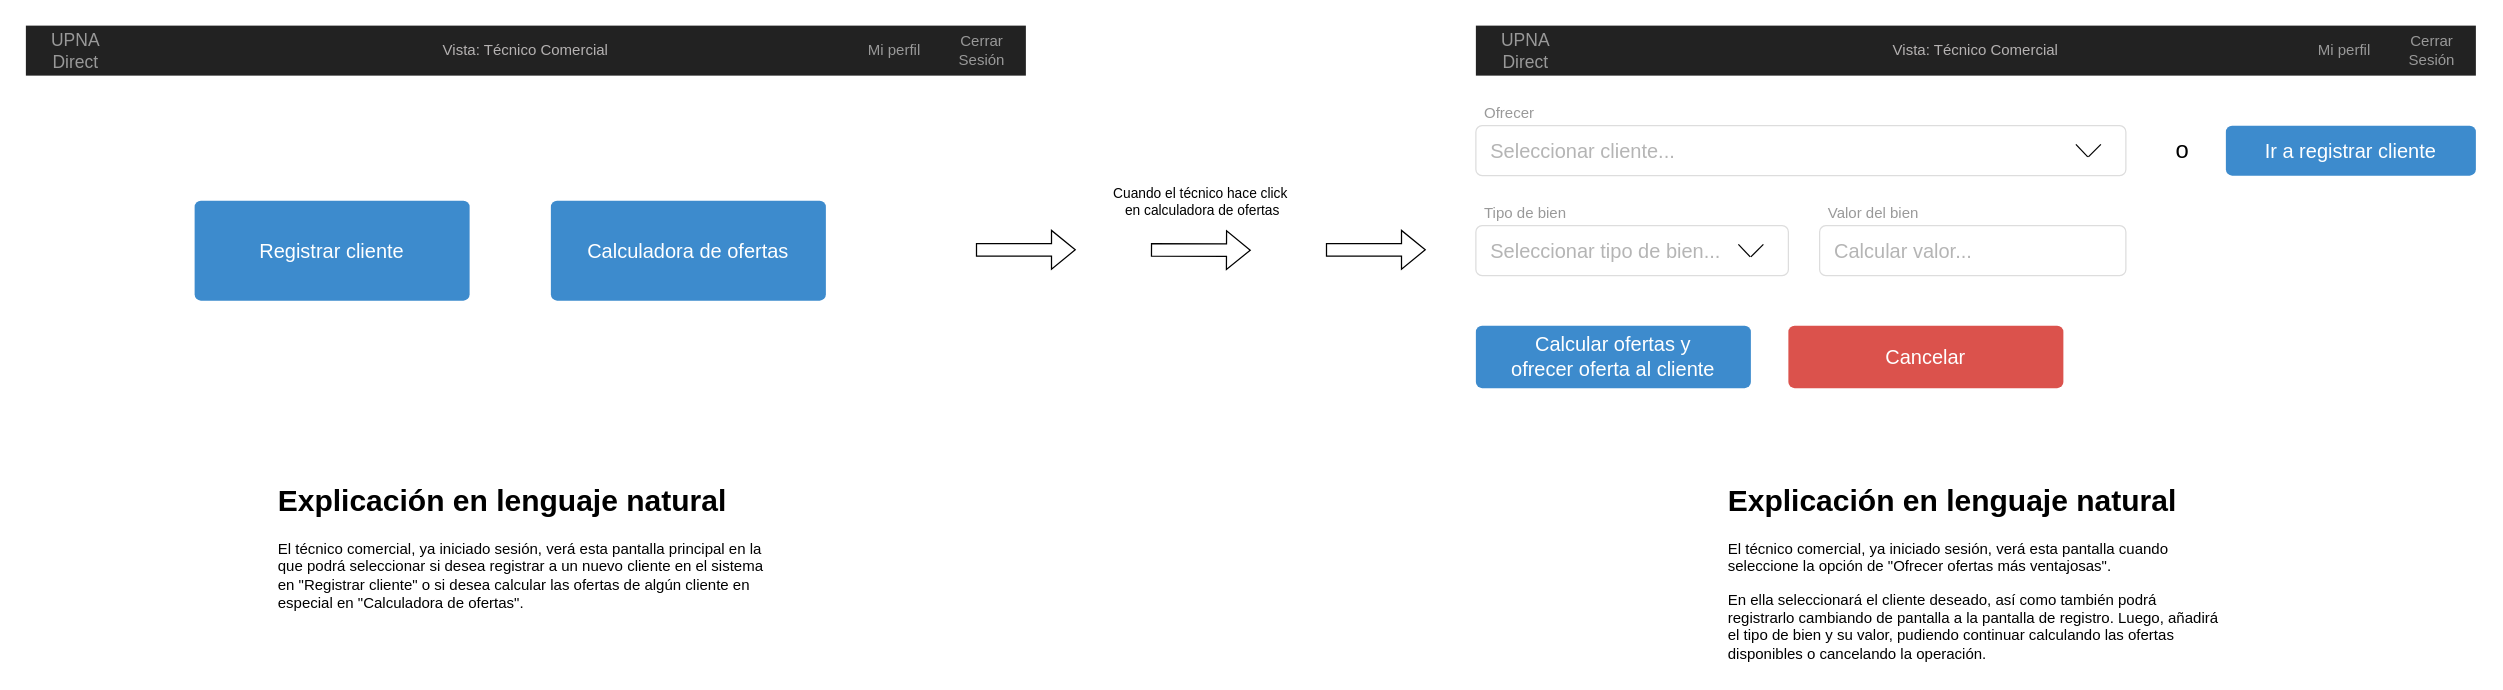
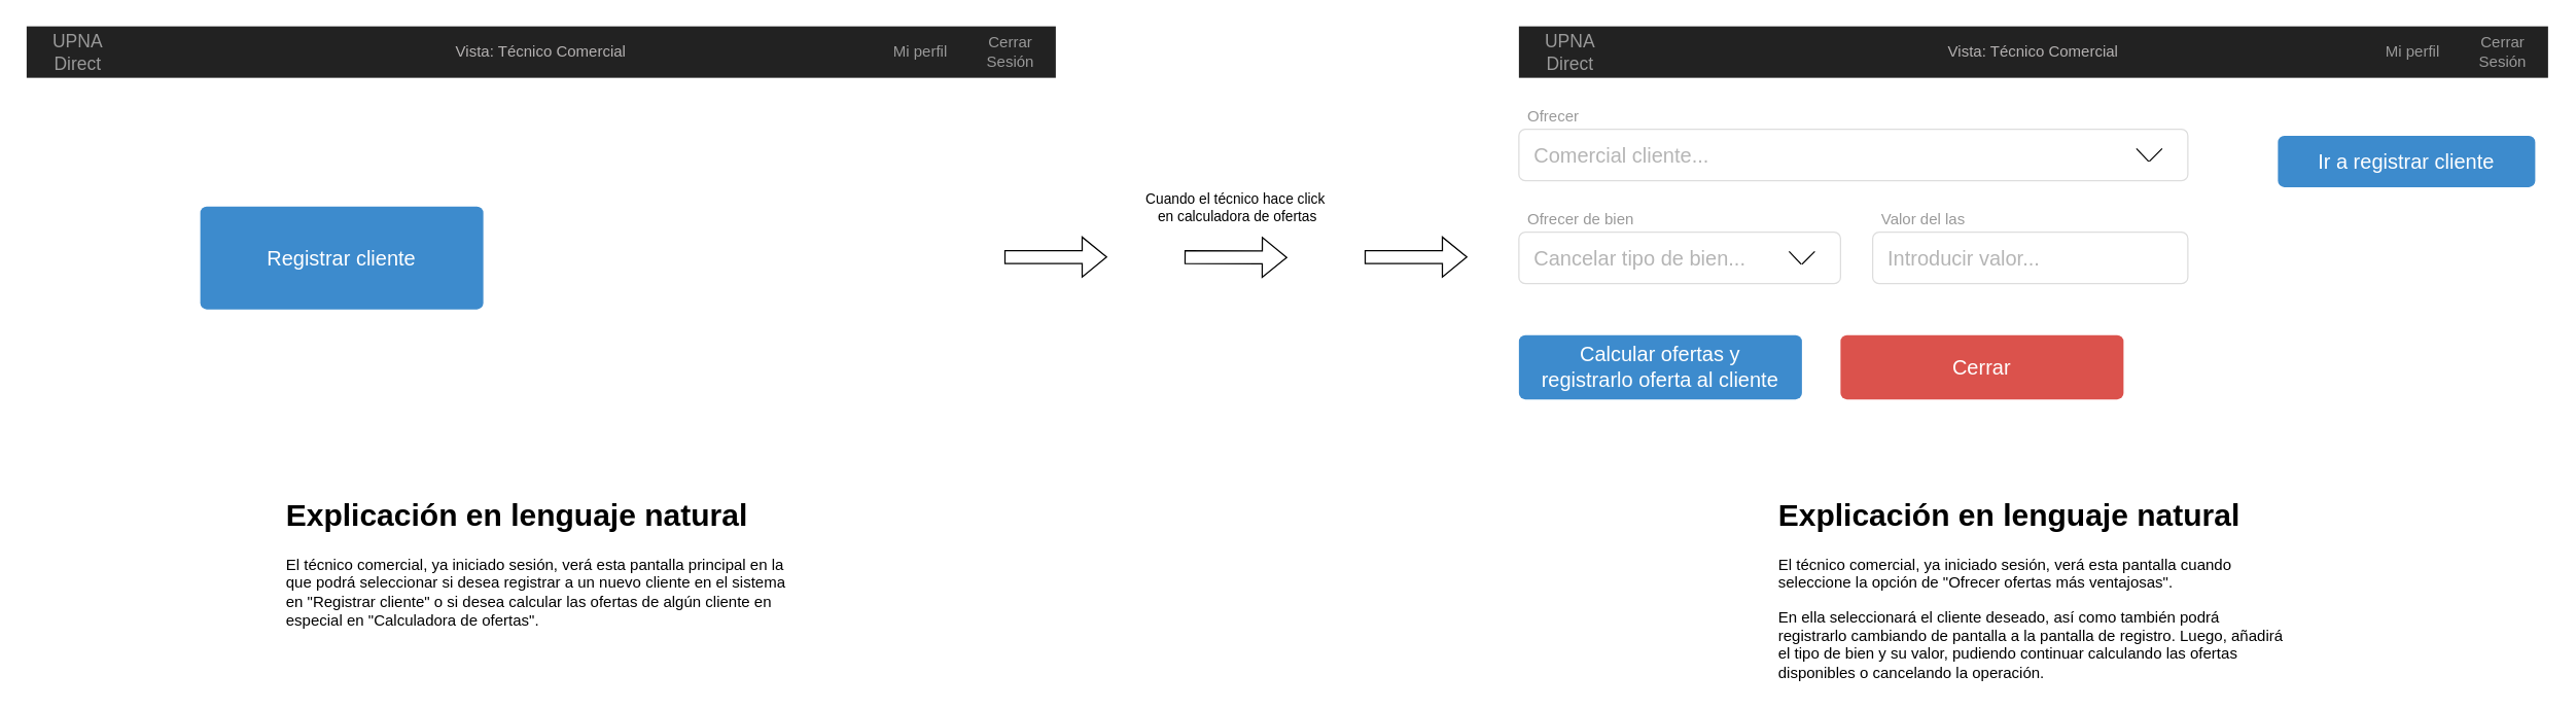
  <mxCell id="0" style=";html=1;" />
  <mxCell id="1" style=";html=1;" parent="0" />
  <mxCell id="2" value="&lt;font color=&quot;#b5b2b2&quot;&gt;Vista: Técnico Comercial&lt;/font&gt;" style="html=1;shadow=0;dashed=0;shape=mxgraph.bootstrap.rect;fillColor=#222222;strokeColor=none;whiteSpace=wrap;rounded=0;fontSize=12;fontColor=#000000;align=center;" parent="1" vertex="1"><mxGeometry x="1180" y="20" width="800" height="40" as="geometry" /></mxCell>
  <mxCell id="3" value="UPNA Direct" style="html=1;shadow=0;dashed=0;fillColor=none;strokeColor=none;shape=mxgraph.bootstrap.rect;fontColor=#999999;fontSize=14;whiteSpace=wrap;" parent="2" vertex="1"><mxGeometry width="80" height="40" as="geometry" /></mxCell>
  <mxCell id="4" value="Mi perfil" style="html=1;shadow=0;dashed=0;fillColor=none;strokeColor=none;shape=mxgraph.bootstrap.rect;fontColor=#999999;whiteSpace=wrap;" parent="2" vertex="1"><mxGeometry x="660" width="70" height="40" as="geometry" /></mxCell>
  <mxCell id="5" value="Cerrar Sesión" style="html=1;shadow=0;dashed=0;fillColor=none;strokeColor=none;shape=mxgraph.bootstrap.rect;fontColor=#999999;whiteSpace=wrap;" parent="2" vertex="1"><mxGeometry x="730" width="70" height="40" as="geometry" /></mxCell>
  <mxCell id="6" value="Ofrecer" style="html=1;shadow=0;dashed=0;shape=mxgraph.bootstrap.rect;strokeColor=none;fillColor=none;fontColor=#999999;align=left;spacingLeft=5;whiteSpace=wrap;rounded=0;" parent="1" vertex="1"><mxGeometry x="1180" y="80" width="200" height="20" as="geometry" /></mxCell>
- <mxCell id="7" value="Seleccionar cliente..." style="html=1;shadow=0;dashed=0;shape=mxgraph.bootstrap.rrect;rSize=5;strokeColor=#dddddd;;align=left;spacingLeft=10;fontSize=16;whiteSpace=wrap;rounded=0;fontColor=#B5B5B5;" parent="1" vertex="1"><mxGeometry x="1180" y="100" width="520" height="40" as="geometry" /></mxCell>
- <mxCell id="8" value="Tipo de bien" style="html=1;shadow=0;dashed=0;shape=mxgraph.bootstrap.rect;strokeColor=none;fillColor=none;fontColor=#999999;align=left;spacingLeft=5;whiteSpace=wrap;rounded=0;" parent="1" vertex="1"><mxGeometry x="1180" y="160" width="200" height="20" as="geometry" /></mxCell>
- <mxCell id="9" value="Seleccionar tipo de bien..." style="html=1;shadow=0;dashed=0;shape=mxgraph.bootstrap.rrect;rSize=5;strokeColor=#dddddd;align=left;spacingLeft=10;fontSize=16;whiteSpace=wrap;rounded=0;fontColor=#B5B5B5;" parent="1" vertex="1"><mxGeometry x="1180" y="180" width="250" height="40" as="geometry" /></mxCell>
- <mxCell id="10" value="Calcular ofertas y&lt;div&gt;&lt;span style=&quot;background-color: initial;&quot;&gt;ofrecer oferta al cliente&lt;/span&gt;&lt;/div&gt;" style="html=1;shadow=0;dashed=0;shape=mxgraph.bootstrap.rrect;align=center;rSize=5;strokeColor=none;fillColor=#3D8BCD;fontColor=#ffffff;fontSize=16;whiteSpace=wrap;rounded=0;" parent="1" vertex="1"><mxGeometry x="1180" y="260" width="220" height="50" as="geometry" /></mxCell>
- <mxCell id="11" value="Cancelar" style="html=1;shadow=0;dashed=0;shape=mxgraph.bootstrap.rrect;align=center;rSize=5;strokeColor=none;fillColor=#DB524C;fontColor=#ffffff;fontSize=16;whiteSpace=wrap;rounded=0;" parent="1" vertex="1"><mxGeometry x="1430" y="260" width="220" height="50" as="geometry" /></mxCell>
- <mxCell id="12" value="Valor del bien" style="html=1;shadow=0;dashed=0;shape=mxgraph.bootstrap.rect;strokeColor=none;fillColor=none;fontColor=#999999;align=left;spacingLeft=5;whiteSpace=wrap;rounded=0;" parent="1" vertex="1"><mxGeometry x="1455" y="160" width="200" height="20" as="geometry" /></mxCell>
- <mxCell id="13" value="Calcular valor..." style="html=1;shadow=0;dashed=0;shape=mxgraph.bootstrap.rrect;rSize=5;strokeColor=#dddddd;align=left;spacingLeft=10;fontSize=16;whiteSpace=wrap;rounded=0;fontColor=#B5B5B5;" parent="1" vertex="1"><mxGeometry x="1455" y="180" width="245" height="40" as="geometry" /></mxCell>
- <mxCell id="14" value="&lt;div style=&quot;&quot;&gt;&lt;span style=&quot;background-color: initial;&quot;&gt;&lt;font style=&quot;font-size: 19px;&quot;&gt;o&lt;/font&gt;&lt;/span&gt;&lt;/div&gt;" style="text;html=1;align=center;verticalAlign=middle;resizable=0;points=[];autosize=1;strokeColor=none;fillColor=none;" parent="1" vertex="1"><mxGeometry x="1730" y="100" width="30" height="40" as="geometry" /></mxCell>
- <mxCell id="15" value="Ir a registrar cliente" style="html=1;shadow=0;dashed=0;shape=mxgraph.bootstrap.rrect;align=center;rSize=5;strokeColor=none;fillColor=#3D8BCD;fontColor=#ffffff;fontSize=16;whiteSpace=wrap;rounded=0;" parent="1" vertex="1"><mxGeometry x="1780" y="100" width="200" height="40" as="geometry" /></mxCell>
+ <mxCell id="7" value="Comercial cliente..." style="html=1;shadow=0;dashed=0;shape=mxgraph.bootstrap.rrect;rSize=5;strokeColor=#dddddd;;align=left;spacingLeft=10;fontSize=16;whiteSpace=wrap;rounded=0;fontColor=#B5B5B5;" parent="1" vertex="1"><mxGeometry x="1180" y="100" width="520" height="40" as="geometry" /></mxCell>
+ <mxCell id="8" value="Ofrecer de bien" style="html=1;shadow=0;dashed=0;shape=mxgraph.bootstrap.rect;strokeColor=none;fillColor=none;fontColor=#999999;align=left;spacingLeft=5;whiteSpace=wrap;rounded=0;" parent="1" vertex="1"><mxGeometry x="1180" y="160" width="200" height="20" as="geometry" /></mxCell>
+ <mxCell id="9" value="Cancelar tipo de bien..." style="html=1;shadow=0;dashed=0;shape=mxgraph.bootstrap.rrect;rSize=5;strokeColor=#dddddd;align=left;spacingLeft=10;fontSize=16;whiteSpace=wrap;rounded=0;fontColor=#B5B5B5;" parent="1" vertex="1"><mxGeometry x="1180" y="180" width="250" height="40" as="geometry" /></mxCell>
+ <mxCell id="10" value="Calcular ofertas y&lt;div&gt;&lt;span style=&quot;background-color: initial;&quot;&gt;registrarlo oferta al cliente&lt;/span&gt;&lt;/div&gt;" style="html=1;shadow=0;dashed=0;shape=mxgraph.bootstrap.rrect;align=center;rSize=5;strokeColor=none;fillColor=#3D8BCD;fontColor=#ffffff;fontSize=16;whiteSpace=wrap;rounded=0;" parent="1" vertex="1"><mxGeometry x="1180" y="260" width="220" height="50" as="geometry" /></mxCell>
+ <mxCell id="11" value="Cerrar" style="html=1;shadow=0;dashed=0;shape=mxgraph.bootstrap.rrect;align=center;rSize=5;strokeColor=none;fillColor=#DB524C;fontColor=#ffffff;fontSize=16;whiteSpace=wrap;rounded=0;" parent="1" vertex="1"><mxGeometry x="1430" y="260" width="220" height="50" as="geometry" /></mxCell>
+ <mxCell id="12" value="Valor del las" style="html=1;shadow=0;dashed=0;shape=mxgraph.bootstrap.rect;strokeColor=none;fillColor=none;fontColor=#999999;align=left;spacingLeft=5;whiteSpace=wrap;rounded=0;" parent="1" vertex="1"><mxGeometry x="1455" y="160" width="200" height="20" as="geometry" /></mxCell>
+ <mxCell id="13" value="Introducir valor..." style="html=1;shadow=0;dashed=0;shape=mxgraph.bootstrap.rrect;rSize=5;strokeColor=#dddddd;align=left;spacingLeft=10;fontSize=16;whiteSpace=wrap;rounded=0;fontColor=#B5B5B5;" parent="1" vertex="1"><mxGeometry x="1455" y="180" width="245" height="40" as="geometry" /></mxCell>
+ <mxCell id="15" value="Ir a registrar cliente" style="html=1;shadow=0;dashed=0;shape=mxgraph.bootstrap.rrect;align=center;rSize=5;strokeColor=none;fillColor=#3D8BCD;fontColor=#ffffff;fontSize=16;whiteSpace=wrap;rounded=0;" parent="1" vertex="1"><mxGeometry x="1770" y="105" width="200" height="40" as="geometry" /></mxCell>
  <mxCell id="16" value="" style="endArrow=none;html=1;rounded=0;" parent="1" edge="1"><mxGeometry width="50" height="50" relative="1" as="geometry"><mxPoint x="1670" y="125" as="sourcePoint" /><mxPoint x="1680" y="115" as="targetPoint" /></mxGeometry></mxCell>
  <mxCell id="17" value="" style="endArrow=none;html=1;rounded=0;" parent="1" edge="1"><mxGeometry width="50" height="50" relative="1" as="geometry"><mxPoint x="1669.5" y="125" as="sourcePoint" /><mxPoint x="1660" y="115" as="targetPoint" /></mxGeometry></mxCell>
  <mxCell id="18" value="" style="endArrow=none;html=1;rounded=0;" parent="1" edge="1"><mxGeometry width="50" height="50" relative="1" as="geometry"><mxPoint x="1400" y="205" as="sourcePoint" /><mxPoint x="1410" y="195" as="targetPoint" /></mxGeometry></mxCell>
  <mxCell id="19" value="" style="endArrow=none;html=1;rounded=0;" parent="1" edge="1"><mxGeometry width="50" height="50" relative="1" as="geometry"><mxPoint x="1399.5" y="205" as="sourcePoint" /><mxPoint x="1390" y="195" as="targetPoint" /></mxGeometry></mxCell>
  <mxCell id="20" value="&lt;h1 style=&quot;margin-top: 0px;&quot;&gt;Explicación en lenguaje natural&lt;/h1&gt;&lt;p&gt;El técnico comercial, ya iniciado sesión, verá esta pantalla cuando seleccione la opción de &quot;Ofrecer ofertas más ventajosas&quot;.&amp;nbsp;&lt;/p&gt;&lt;p&gt;En ella seleccionará el cliente deseado, así como también podrá registrarlo cambiando de pantalla a la pantalla de registro. Luego, añadirá el tipo de bien y su valor, pudiendo continuar calculando las ofertas disponibles o cancelando la operación.&lt;/p&gt;" style="text;html=1;whiteSpace=wrap;overflow=hidden;rounded=0;" parent="1" vertex="1"><mxGeometry x="1380" y="380" width="400" height="150" as="geometry" /></mxCell>
  <mxCell id="21" value="&lt;font color=&quot;#b5b2b2&quot;&gt;Vista: Técnico Comercial&lt;/font&gt;" style="html=1;shadow=0;dashed=0;shape=mxgraph.bootstrap.rect;fillColor=#222222;strokeColor=none;whiteSpace=wrap;rounded=0;fontSize=12;fontColor=#000000;align=center;" parent="1" vertex="1"><mxGeometry x="20" y="20" width="800" height="40" as="geometry" /></mxCell>
  <mxCell id="22" value="UPNA Direct" style="html=1;shadow=0;dashed=0;fillColor=none;strokeColor=none;shape=mxgraph.bootstrap.rect;fontColor=#999999;fontSize=14;whiteSpace=wrap;" parent="21" vertex="1"><mxGeometry width="80" height="40" as="geometry" /></mxCell>
  <mxCell id="23" value="Mi perfil" style="html=1;shadow=0;dashed=0;fillColor=none;strokeColor=none;shape=mxgraph.bootstrap.rect;fontColor=#999999;whiteSpace=wrap;" parent="21" vertex="1"><mxGeometry x="660" width="70" height="40" as="geometry" /></mxCell>
  <mxCell id="24" value="Cerrar Sesión" style="html=1;shadow=0;dashed=0;fillColor=none;strokeColor=none;shape=mxgraph.bootstrap.rect;fontColor=#999999;whiteSpace=wrap;" parent="21" vertex="1"><mxGeometry x="730" width="70" height="40" as="geometry" /></mxCell>
- <mxCell id="25" value="Calculadora de ofertas" style="html=1;shadow=0;dashed=0;shape=mxgraph.bootstrap.rrect;align=center;rSize=5;strokeColor=none;fillColor=#3D8BCD;fontColor=#ffffff;fontSize=16;whiteSpace=wrap;rounded=0;" parent="1" vertex="1"><mxGeometry x="440" y="160" width="220" height="80" as="geometry" /></mxCell>
  <mxCell id="26" value="&lt;h1 style=&quot;margin-top: 0px;&quot;&gt;Explicación en lenguaje natural&lt;/h1&gt;&lt;p&gt;El técnico comercial, ya iniciado sesión, verá esta pantalla principal en la que podrá seleccionar si desea registrar a un nuevo cliente en el sistema en &quot;Registrar cliente&quot; o si desea cal&lt;span style=&quot;background-color: initial;&quot;&gt;cular las ofertas de algún cliente en especial en &quot;Calculadora de ofertas&quot;.&lt;/span&gt;&lt;/p&gt;" style="text;html=1;whiteSpace=wrap;overflow=hidden;rounded=0;" parent="1" vertex="1"><mxGeometry x="220" y="380" width="400" height="120" as="geometry" /></mxCell>
  <mxCell id="27" value="Registrar cliente" style="html=1;shadow=0;dashed=0;shape=mxgraph.bootstrap.rrect;align=center;rSize=5;strokeColor=none;fillColor=#3D8BCD;fontColor=#ffffff;fontSize=16;whiteSpace=wrap;rounded=0;" parent="1" vertex="1"><mxGeometry x="155" y="160" width="220" height="80" as="geometry" /></mxCell>
  <mxCell id="28" value="" style="shape=flexArrow;endArrow=classic;html=1;rounded=0;" parent="1" edge="1"><mxGeometry width="50" height="50" relative="1" as="geometry"><mxPoint x="920" y="199.33" as="sourcePoint" /><mxPoint x="1000" y="199.66" as="targetPoint" /></mxGeometry></mxCell>
  <mxCell id="29" value="Cuando el técnico hace click&amp;nbsp;&lt;div&gt;en calculadora de ofertas&lt;/div&gt;" style="edgeLabel;html=1;align=center;verticalAlign=middle;resizable=0;points=[];" parent="28" vertex="1" connectable="0"><mxGeometry x="-0.452" y="-2" relative="1" as="geometry"><mxPoint x="19" y="-41" as="offset" /></mxGeometry></mxCell>
  <mxCell id="30" value="" style="shape=flexArrow;endArrow=classic;html=1;rounded=0;" parent="1" edge="1"><mxGeometry width="50" height="50" relative="1" as="geometry"><mxPoint x="780" y="199.33" as="sourcePoint" /><mxPoint x="860" y="199.33" as="targetPoint" /></mxGeometry></mxCell>
  <mxCell id="31" value="" style="shape=flexArrow;endArrow=classic;html=1;rounded=0;" parent="1" edge="1"><mxGeometry width="50" height="50" relative="1" as="geometry"><mxPoint x="1060" y="199.33" as="sourcePoint" /><mxPoint y="199.33" as="targetPoint" x="1140" /></mxGeometry></mxCell>
